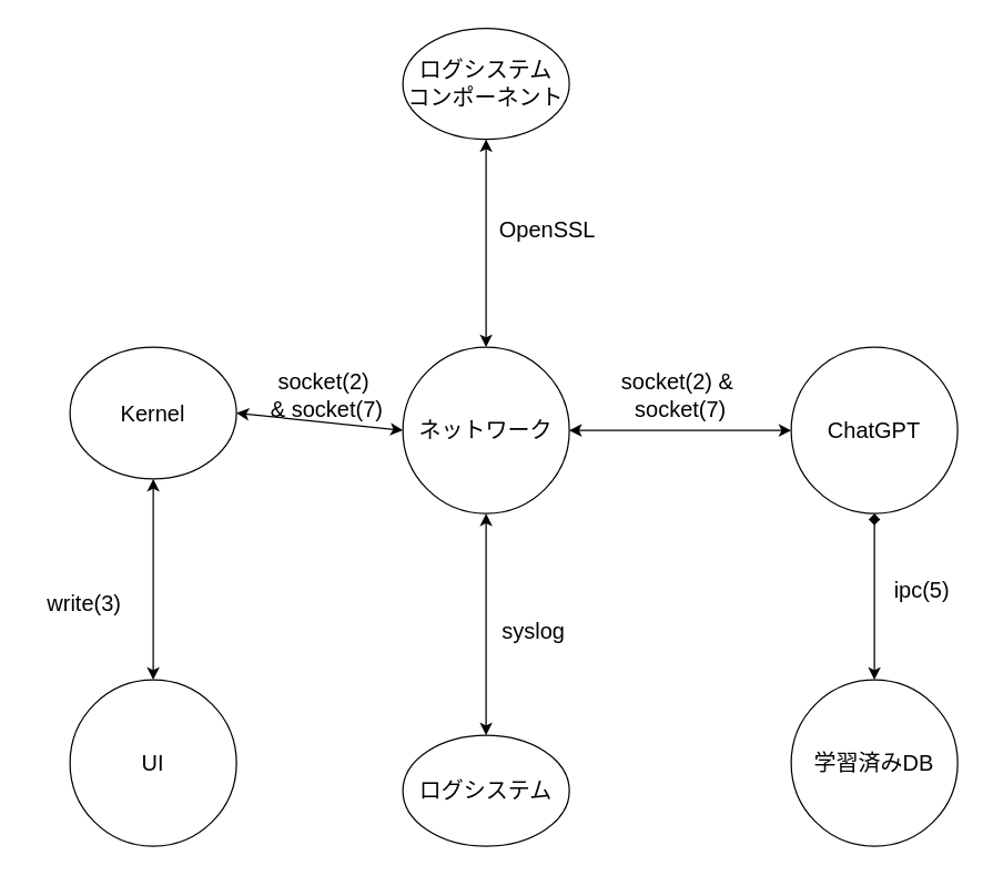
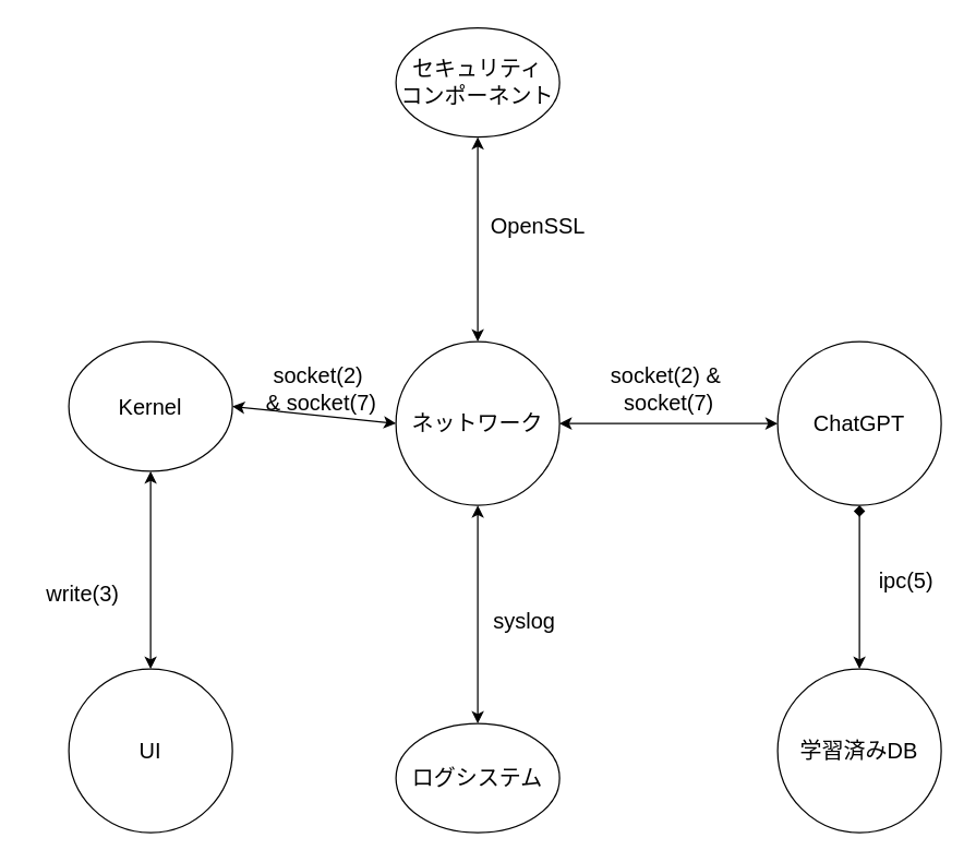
  <mxCell id="0" />
  <mxCell id="1" parent="0" />
  <mxCell id="2" style="edgeStyle=orthogonalEdgeStyle;rounded=0;orthogonalLoop=1;jettySize=auto;html=1;exitX=0.5;exitY=1;exitDx=0;exitDy=0;entryX=0.5;entryY=1;entryDx=0;entryDy=0;" edge="1" parent="1" source="3" target="3"><mxGeometry relative="1" as="geometry" /></mxCell>
  <mxCell id="3" value="&lt;font size=&quot;3&quot;&gt;ChatGPT&lt;/font&gt;" style="ellipse;whiteSpace=wrap;html=1;aspect=fixed;" vertex="1" parent="1"><mxGeometry x="570" y="250" width="120" height="120" as="geometry" /></mxCell>
  <mxCell id="4" value="&lt;font size=&quot;3&quot;&gt;学習済みDB&lt;/font&gt;" style="ellipse;whiteSpace=wrap;html=1;aspect=fixed;" vertex="1" parent="1"><mxGeometry x="570" y="490" width="120" height="120" as="geometry" /></mxCell>
  <mxCell id="5" value="&lt;font size=&quot;3&quot;&gt;ipc(5)&lt;/font&gt;" style="text;html=1;align=center;verticalAlign=middle;resizable=0;points=[];autosize=1;strokeColor=none;fillColor=none;" vertex="1" parent="1"><mxGeometry x="634" y="410" width="60" height="30" as="geometry" /></mxCell>
  <mxCell id="6" value="" style="endArrow=diamond;startArrow=classic;html=1;rounded=0;exitX=0.5;exitY=0;exitDx=0;exitDy=0;entryX=0.5;entryY=1;entryDx=0;entryDy=0;" edge="1" parent="1" source="4" target="3"><mxGeometry width="50" height="50" relative="1" as="geometry"><mxPoint x="590" y="390" as="sourcePoint" /><mxPoint x="640" y="340" as="targetPoint" /></mxGeometry></mxCell>
  <mxCell id="7" value="&lt;font size=&quot;3&quot;&gt;ネットワーク&lt;/font&gt;" style="ellipse;whiteSpace=wrap;html=1;aspect=fixed;" vertex="1" parent="1"><mxGeometry x="290" y="250" width="120" height="120" as="geometry" /></mxCell>
  <mxCell id="8" value="" style="endArrow=classic;startArrow=classic;html=1;rounded=0;exitX=1;exitY=0.5;exitDx=0;exitDy=0;entryX=0;entryY=0.5;entryDx=0;entryDy=0;" edge="1" parent="1" source="7" target="3"><mxGeometry width="50" height="50" relative="1" as="geometry"><mxPoint x="590" y="390" as="sourcePoint" /><mxPoint x="640" y="340" as="targetPoint" /></mxGeometry></mxCell>
  <mxCell id="9" value="&lt;font size=&quot;3&quot;&gt;socket(2) &amp;amp;&amp;nbsp;&lt;/font&gt;&lt;div&gt;&lt;font size=&quot;3&quot;&gt;socket(7)&lt;/font&gt;&lt;/div&gt;" style="text;html=1;align=center;verticalAlign=middle;resizable=0;points=[];autosize=1;strokeColor=none;fillColor=none;" vertex="1" parent="1"><mxGeometry x="435" y="260" width="110" height="50" as="geometry" /></mxCell>
  <mxCell id="10" value="&lt;font size=&quot;3&quot;&gt;Kernel&lt;/font&gt;" style="ellipse;whiteSpace=wrap;html=1;aspect=fixed;" vertex="1" parent="1"><mxGeometry x="50" y="250" width="120" height="95" as="geometry" /></mxCell>
  <mxCell id="11" value="" style="endArrow=classic;startArrow=classic;html=1;rounded=0;exitX=1;exitY=0.5;exitDx=0;exitDy=0;entryX=0;entryY=0.5;entryDx=0;entryDy=0;" edge="1" parent="1" source="10" target="7"><mxGeometry width="50" height="50" relative="1" as="geometry"><mxPoint x="290" y="530" as="sourcePoint" /><mxPoint x="340" y="480" as="targetPoint" /></mxGeometry></mxCell>
  <mxCell id="12" value="&lt;font size=&quot;3&quot;&gt;socket(2)&amp;nbsp;&lt;/font&gt;&lt;div&gt;&lt;font size=&quot;3&quot;&gt;&amp;amp;&amp;nbsp;&lt;/font&gt;&lt;span style=&quot;font-size: medium;&quot;&gt;socket(7)&lt;/span&gt;&lt;/div&gt;" style="text;html=1;align=center;verticalAlign=middle;resizable=0;points=[];autosize=1;strokeColor=none;fillColor=none;" vertex="1" parent="1"><mxGeometry x="185" y="260" width="100" height="50" as="geometry" /></mxCell>
  <mxCell id="13" value="&lt;font size=&quot;3&quot;&gt;UI&lt;/font&gt;" style="ellipse;whiteSpace=wrap;html=1;aspect=fixed;" vertex="1" parent="1"><mxGeometry x="50" y="490" width="120" height="120" as="geometry" /></mxCell>
  <mxCell id="14" value="" style="endArrow=classic;startArrow=classic;html=1;rounded=0;exitX=0.5;exitY=0;exitDx=0;exitDy=0;entryX=0.5;entryY=1;entryDx=0;entryDy=0;" edge="1" parent="1" source="13" target="10"><mxGeometry width="50" height="50" relative="1" as="geometry"><mxPoint x="290" y="530" as="sourcePoint" /><mxPoint x="340" y="480" as="targetPoint" /></mxGeometry></mxCell>
  <mxCell id="15" value="&lt;font size=&quot;3&quot;&gt;write(3)&lt;/font&gt;" style="text;html=1;align=center;verticalAlign=middle;resizable=0;points=[];autosize=1;strokeColor=none;fillColor=none;" vertex="1" parent="1"><mxGeometry x="20" y="420" width="80" height="30" as="geometry" /></mxCell>
  <mxCell id="16" value="&lt;font size=&quot;3&quot;&gt;ログシステム&lt;/font&gt;" style="ellipse;whiteSpace=wrap;html=1;" vertex="1" parent="1"><mxGeometry x="290" y="530" width="120" height="80" as="geometry" /></mxCell>
  <mxCell id="17" value="" style="endArrow=classic;startArrow=classic;html=1;rounded=0;entryX=0.5;entryY=1;entryDx=0;entryDy=0;exitX=0.5;exitY=0;exitDx=0;exitDy=0;" edge="1" parent="1" source="16" target="7"><mxGeometry width="50" height="50" relative="1" as="geometry"><mxPoint x="290" y="530" as="sourcePoint" /><mxPoint x="340" y="480" as="targetPoint" /></mxGeometry></mxCell>
- <mxCell id="18" value="&lt;font size=&quot;3&quot;&gt;ログシステム&lt;/font&gt;&lt;div&gt;&lt;font size=&quot;3&quot;&gt;コンポーネント&lt;/font&gt;&lt;/div&gt;" style="ellipse;whiteSpace=wrap;html=1;" vertex="1" parent="1"><mxGeometry x="290" y="20" width="120" height="80" as="geometry" /></mxCell>
+ <mxCell id="18" value="&lt;font size=&quot;3&quot;&gt;セキュリティ&lt;/font&gt;&lt;div&gt;&lt;font size=&quot;3&quot;&gt;コンポーネント&lt;/font&gt;&lt;/div&gt;" style="ellipse;whiteSpace=wrap;html=1;" vertex="1" parent="1"><mxGeometry x="290" y="20" width="120" height="80" as="geometry" /></mxCell>
  <mxCell id="19" value="" style="endArrow=classic;startArrow=classic;html=1;rounded=0;exitX=0.5;exitY=1;exitDx=0;exitDy=0;" edge="1" parent="1" source="18"><mxGeometry width="50" height="50" relative="1" as="geometry"><mxPoint x="300" y="420" as="sourcePoint" /><mxPoint x="350" y="250" as="targetPoint" /></mxGeometry></mxCell>
  <mxCell id="20" value="&lt;font size=&quot;3&quot;&gt;syslog&lt;/font&gt;" style="text;html=1;align=center;verticalAlign=middle;resizable=0;points=[];autosize=1;strokeColor=none;fillColor=none;" vertex="1" parent="1"><mxGeometry x="349" y="440" width="70" height="30" as="geometry" /></mxCell>
  <mxCell id="21" value="&lt;font size=&quot;3&quot;&gt;OpenSSL&lt;/font&gt;" style="text;html=1;align=center;verticalAlign=middle;resizable=0;points=[];autosize=1;strokeColor=none;fillColor=none;" vertex="1" parent="1"><mxGeometry x="349" y="150" width="90" height="30" as="geometry" /></mxCell>
